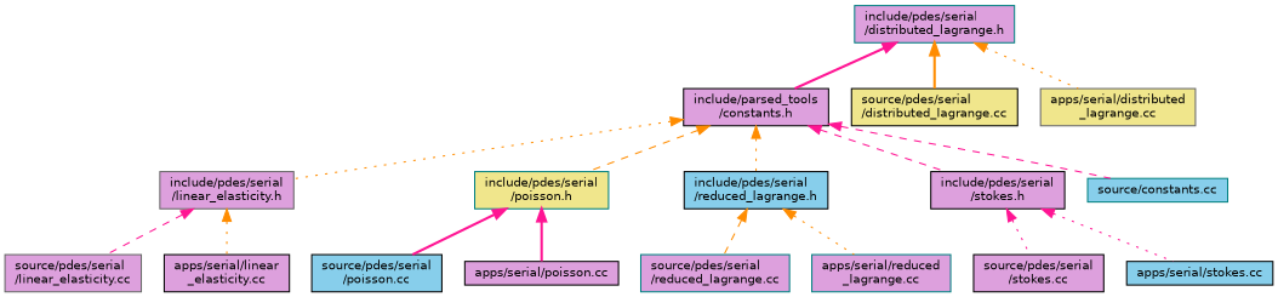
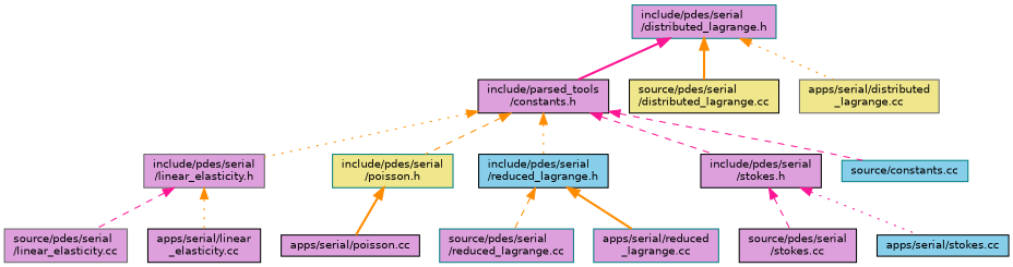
  digraph {
    node [color=black fillcolor=plum fontname=Helvetica fontsize=10 shape=record style=filled]
    edge [color=darkorange dir=back fontname=Helvetica fontsize=10 labelfontname=Helvetica labelfontsize=10 style=dashed]
    n1 [fontcolor=black height=0.2 label="include/parsed_tools\l/constants.h" width=0.4]
    n2 [color=gray40 height=0.2 label="include/pdes/serial\l/linear_elasticity.h" width=0.4]
    n3 [color=teal fillcolor=khaki height=0.2 label="include/pdes/serial\l/poisson.h" width=0.4]
    n4 [fillcolor=skyblue height=0.2 label="include/pdes/serial\l/reduced_lagrange.h" width=0.4]
    n5 [height=0.2 label="include/pdes/serial\l/stokes.h" width=0.4]
    n6 [color=teal fillcolor=skyblue height=0.2 label="source/constants.cc" width=0.4]
    n7 [color=teal height=0.2 label="include/pdes/serial\l/distributed_lagrange.h" width=0.4]
    n8 [fillcolor=khaki height=0.2 label="source/pdes/serial\l/distributed_lagrange.cc" width=0.4]
    n9 [color=gray40 fillcolor=khaki height=0.2 label="apps/serial/distributed\l_lagrange.cc" width=0.4]
    n10 [color=gray40 height=0.2 label="source/pdes/serial\l/linear_elasticity.cc" width=0.4]
    n11 [height=0.2 label="apps/serial/linear\l_elasticity.cc" width=0.4]
-   n12 [fillcolor=skyblue height=0.2 label="source/pdes/serial\l/poisson.cc" width=0.4]
    n13 [height=0.2 label="apps/serial/poisson.cc" width=0.4]
    n14 [color=teal height=0.2 label="source/pdes/serial\l/reduced_lagrange.cc" width=0.4]
    n15 [color=teal height=0.2 label="apps/serial/reduced\l_lagrange.cc" width=0.4]
    n16 [height=0.2 label="source/pdes/serial\l/stokes.cc" width=0.4]
    n17 [fillcolor=skyblue height=0.2 label="apps/serial/stokes.cc" width=0.4]
    n1 -> n2 [style=dotted]
    n1 -> n3
    n1 -> n4 [style=dotted]
    n1 -> n5 [color=deeppink]
    n1 -> n6 [color=deeppink]
    n2 -> n10 [color=deeppink]
    n2 -> n11 [style=dotted]
-   n3 -> n12 [color=deeppink style=bold]
-   n3 -> n13 [color=deeppink style=bold]
+   n3 -> n13 [style=bold]
    n4 -> n14
-   n4 -> n15 [style=dotted]
-   n5 -> n16 [color=deeppink style=dotted]
+   n4 -> n15 [style=bold]
+   n5 -> n16 [color=deeppink]
    n5 -> n17 [color=deeppink style=dotted]
    n7 -> n1 [color=deeppink style=bold]
    n7 -> n8 [style=bold]
    n7 -> n9 [style=dotted]
  }
